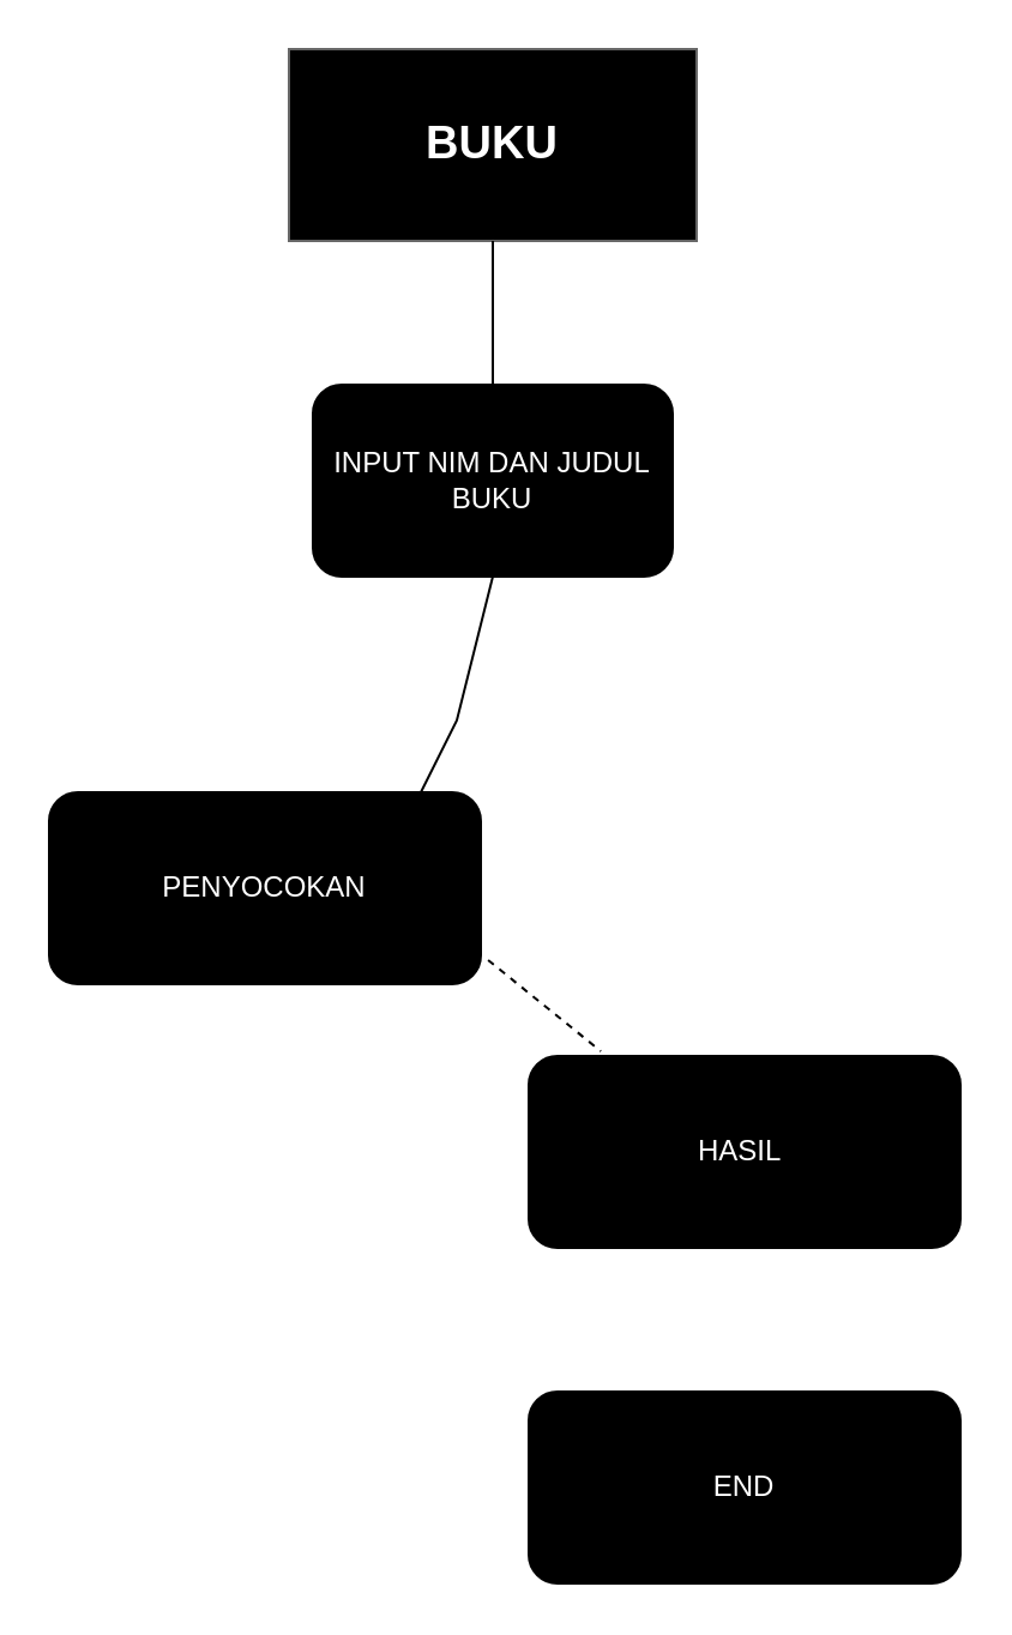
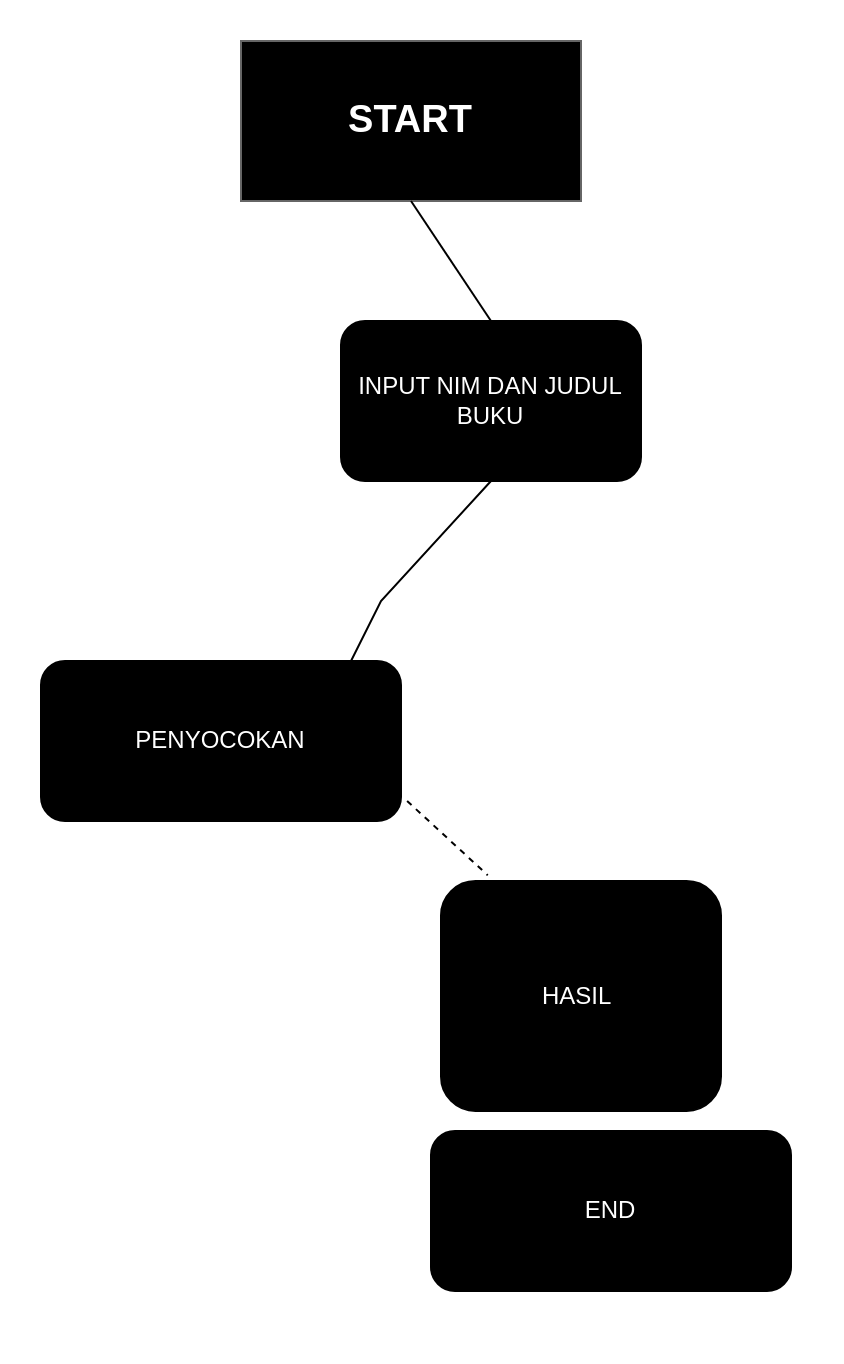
  <mxCell id="0" />
  <mxCell id="1" parent="0" />
- <mxCell id="2" value="&lt;p style=&quot;line-height: 110%; font-size: 19px;&quot;&gt;BUKU&lt;/p&gt;" style="rounded=0;whiteSpace=wrap;html=1;fontStyle=1;fillColor=#000000;fontColor=#FFFFFF;strokeColor=#666666;" vertex="1" parent="1"><mxGeometry x="120" y="20" width="170" height="80" as="geometry" /></mxCell>
- <mxCell id="3" value="INPUT NIM DAN JUDUL BUKU" style="rounded=1;whiteSpace=wrap;html=1;fillColor=#000000;fontColor=#FFFFFF;" vertex="1" parent="1"><mxGeometry x="130" y="160" width="150" height="80" as="geometry" /></mxCell>
+ <mxCell id="2" value="&lt;p style=&quot;line-height: 110%; font-size: 19px;&quot;&gt;START&lt;/p&gt;" style="rounded=0;whiteSpace=wrap;html=1;fontStyle=1;fillColor=#000000;fontColor=#FFFFFF;strokeColor=#666666;" vertex="1" parent="1"><mxGeometry x="120" y="20" width="170" height="80" as="geometry" /></mxCell>
+ <mxCell id="3" value="INPUT NIM DAN JUDUL BUKU" style="rounded=1;whiteSpace=wrap;html=1;fillColor=#000000;fontColor=#FFFFFF;" vertex="1" parent="1"><mxGeometry x="170" y="160" width="150" height="80" as="geometry" /></mxCell>
  <mxCell id="4" value="" style="endArrow=none;html=1;rounded=0;entryX=0.5;entryY=1;entryDx=0;entryDy=0;exitX=0.5;exitY=0;exitDx=0;exitDy=0;" edge="1" parent="1" source="3" target="2"><mxGeometry width="50" height="50" relative="1" as="geometry"><mxPoint x="170" y="160" as="sourcePoint" /><mxPoint x="220" y="110" as="targetPoint" /></mxGeometry></mxCell>
  <mxCell id="5" value="" style="endArrow=none;html=1;rounded=0;entryX=0.5;entryY=1;entryDx=0;entryDy=0;" edge="1" parent="1" target="3"><mxGeometry width="50" height="50" relative="1" as="geometry"><mxPoint x="170" y="340" as="sourcePoint" /><mxPoint x="210" y="240" as="targetPoint" /><Array as="points"><mxPoint x="190" y="300" /></Array></mxGeometry></mxCell>
  <mxCell id="6" value="PENYOCOKAN" style="rounded=1;whiteSpace=wrap;html=1;strokeColor=#000000;fillColor=#000000;fontColor=#FFFFFF;" vertex="1" parent="1"><mxGeometry x="20" y="330" width="180" height="80" as="geometry" /></mxCell>
- <mxCell id="7" value="HASIL&amp;nbsp;" style="rounded=1;whiteSpace=wrap;html=1;strokeColor=#000000;fillColor=#000000;fontColor=#FFFFFF;" vertex="1" parent="1"><mxGeometry x="220" y="440" width="180" height="80" as="geometry" /></mxCell>
+ <mxCell id="7" value="HASIL&amp;nbsp;" style="rounded=1;whiteSpace=wrap;html=1;strokeColor=#000000;fillColor=#000000;fontColor=#FFFFFF;" vertex="1" parent="1"><mxGeometry x="220" y="440" width="140" height="115" as="geometry" /></mxCell>
  <mxCell id="8" value="" style="endArrow=none;html=1;rounded=0;entryX=0.167;entryY=-0.025;entryDx=0;entryDy=0;entryPerimeter=0;exitX=1.017;exitY=0.875;exitDx=0;exitDy=0;exitPerimeter=0;dashed=1;" edge="1" parent="1" source="6" target="7"><mxGeometry width="50" height="50" relative="1" as="geometry"><mxPoint x="190" y="460" as="sourcePoint" /><mxPoint x="240" y="410" as="targetPoint" /></mxGeometry></mxCell>
- <mxCell id="9" value="END" style="rounded=1;whiteSpace=wrap;html=1;strokeColor=#000000;fillColor=#000000;fontColor=#FFFFFF;" vertex="1" parent="1"><mxGeometry x="220" y="580" width="180" height="80" as="geometry" /></mxCell>
+ <mxCell id="9" value="END" style="rounded=1;whiteSpace=wrap;html=1;strokeColor=#000000;fillColor=#000000;fontColor=#FFFFFF;" vertex="1" parent="1"><mxGeometry x="215" y="565" width="180" height="80" as="geometry" /></mxCell>
